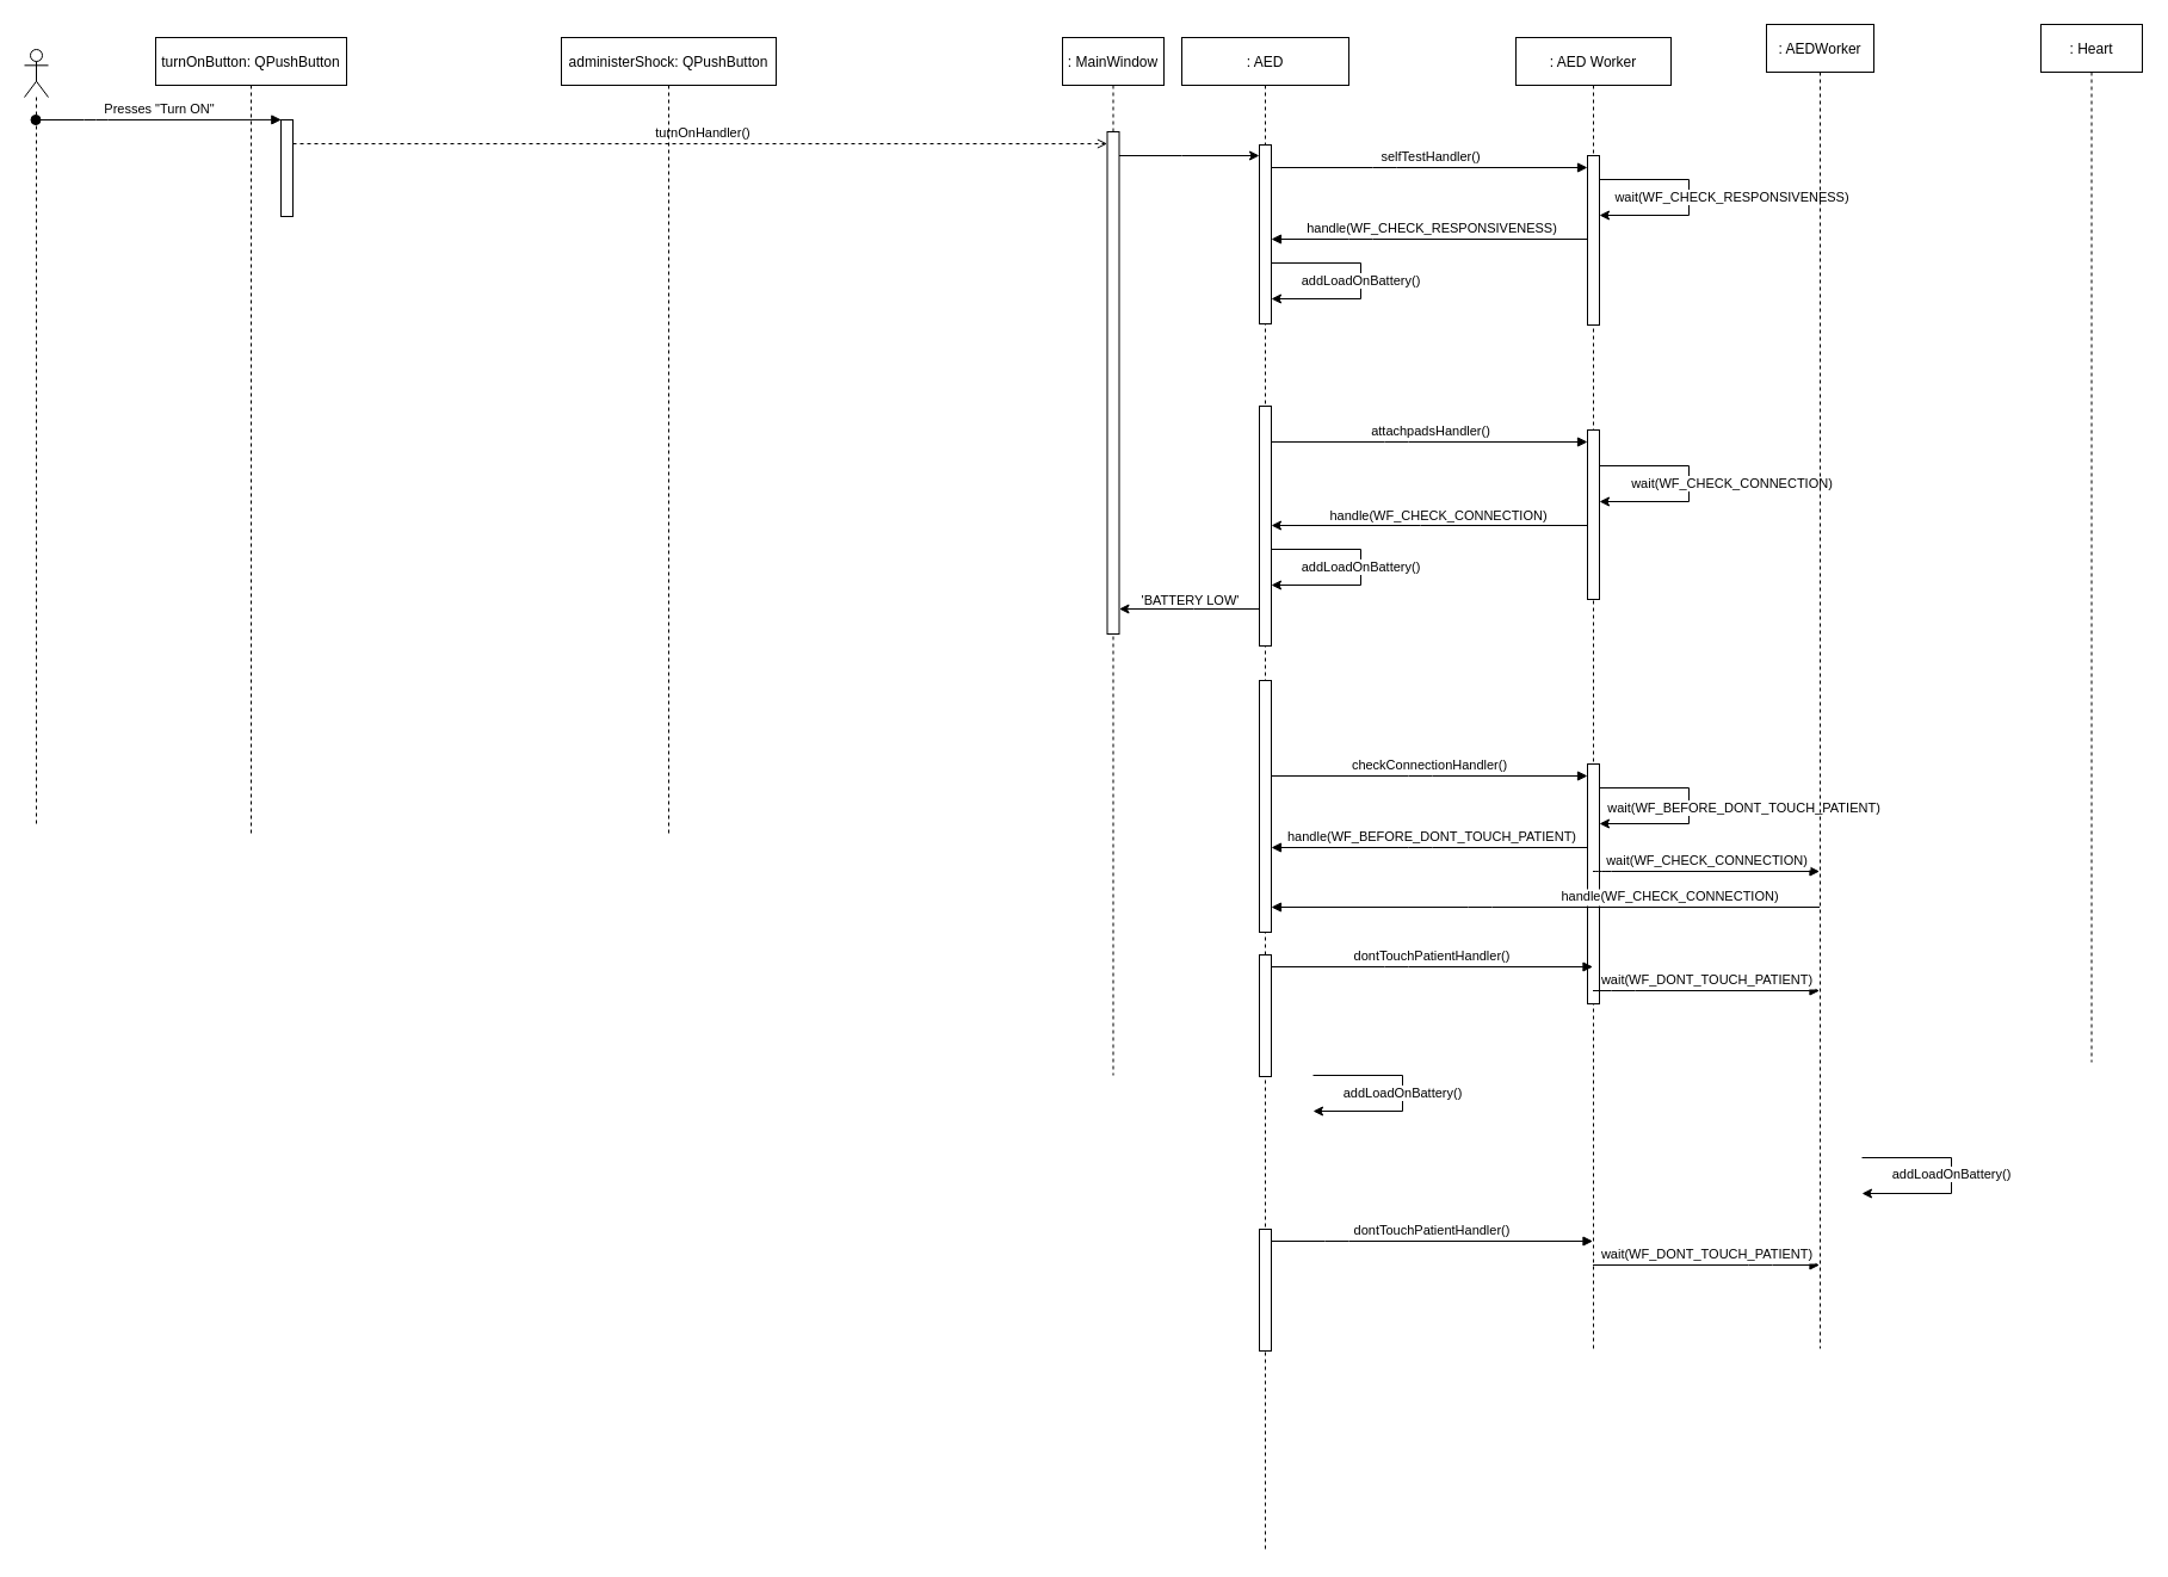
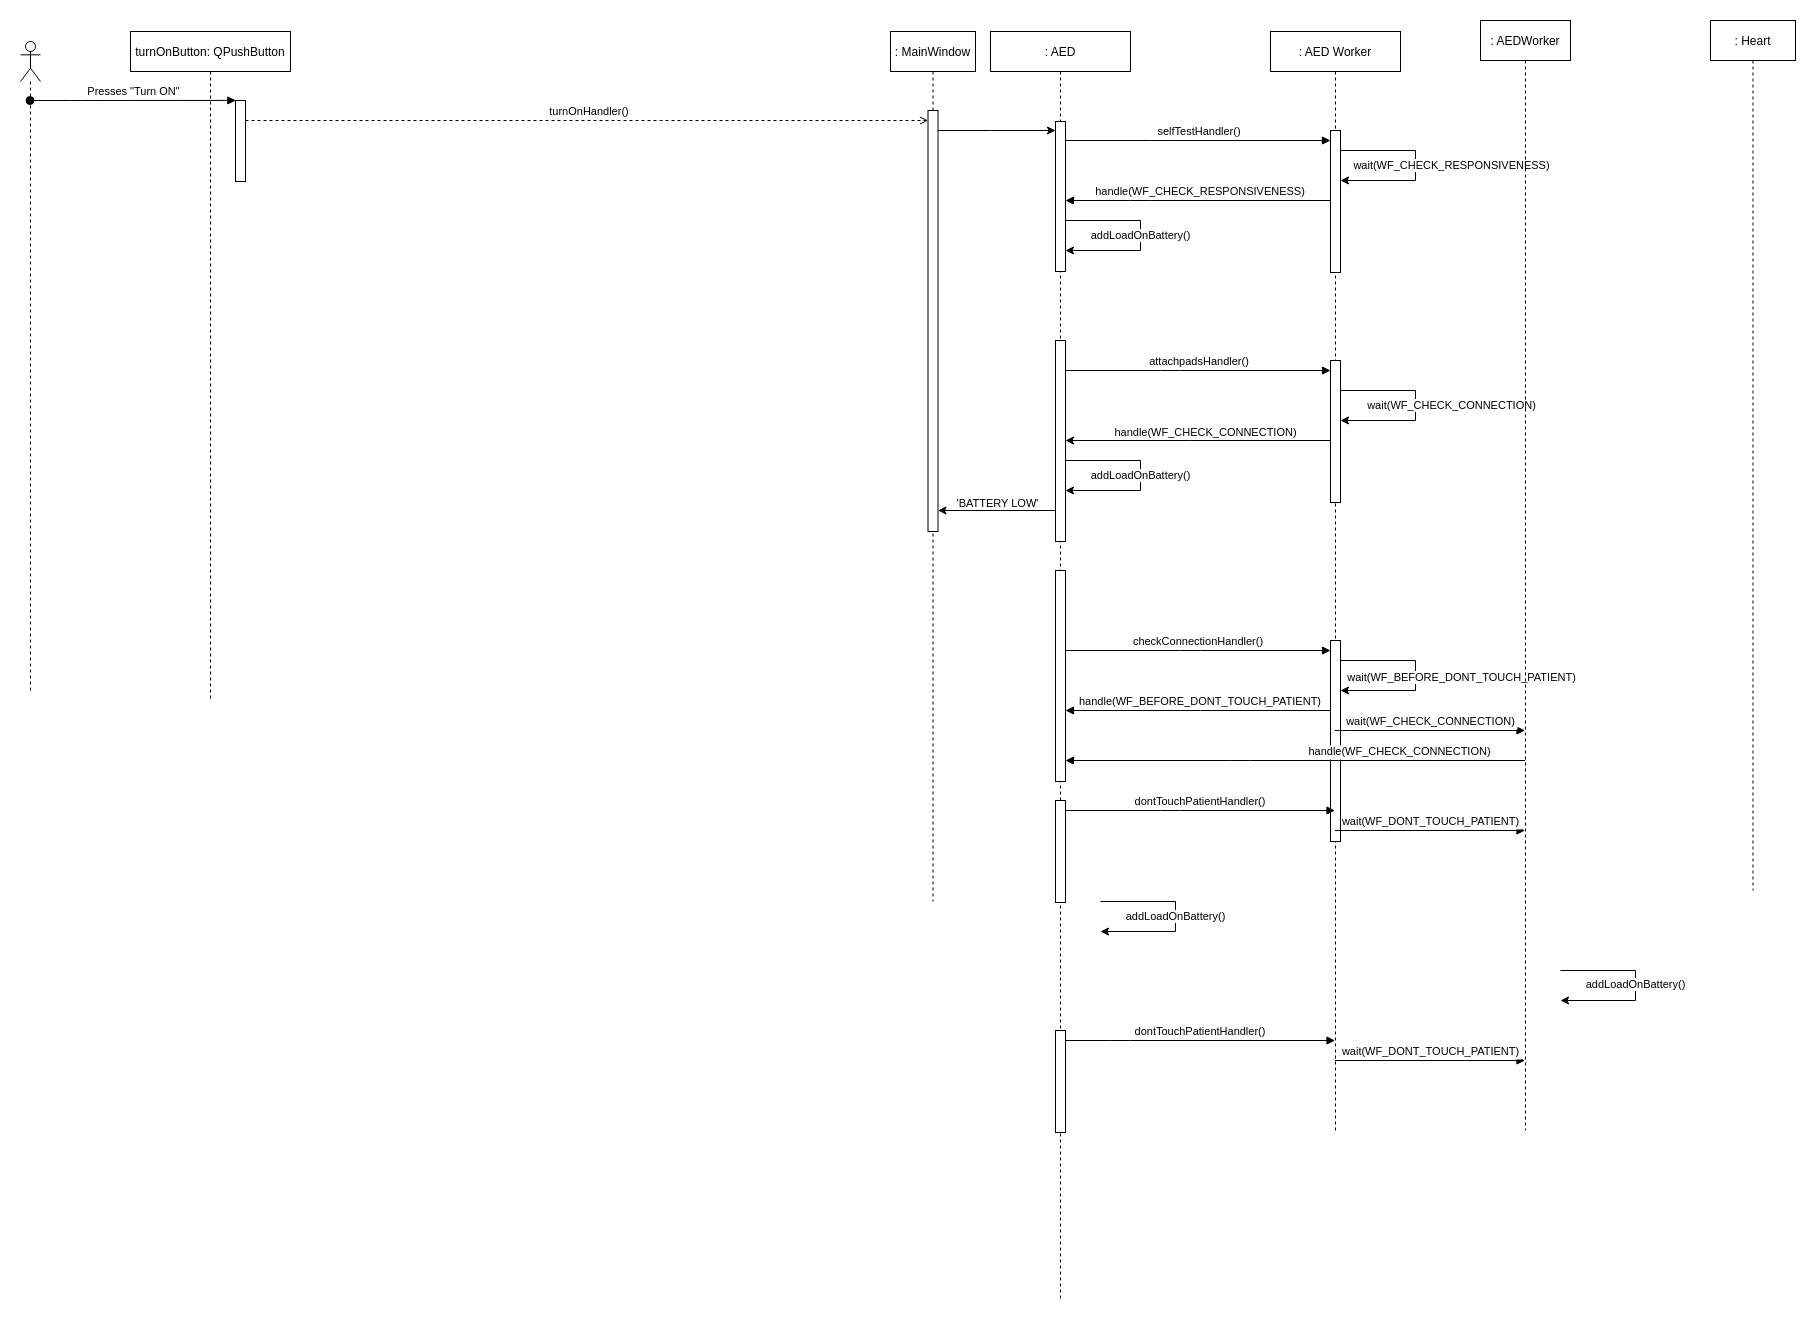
  <mxCell id="0" />
  <mxCell id="1" parent="0" />
  <mxCell id="2" value=": AED Worker" style="shape=umlLifeline;perimeter=lifelinePerimeter;container=1;collapsible=0;recursiveResize=0;rounded=0;shadow=0;strokeWidth=1;" parent="1" vertex="1"><mxGeometry x="1270" y="31" width="130" height="1099" as="geometry" /></mxCell>
  <mxCell id="3" value="" style="html=1;points=[];perimeter=orthogonalPerimeter;" parent="2" vertex="1"><mxGeometry x="60" y="99" width="10" height="142" as="geometry" /></mxCell>
  <mxCell id="4" style="edgeStyle=orthogonalEdgeStyle;rounded=0;orthogonalLoop=1;jettySize=auto;html=1;" parent="2" source="3" target="3" edge="1"><mxGeometry relative="1" as="geometry"><mxPoint x="70" y="149" as="targetPoint" /><mxPoint x="70" y="119" as="sourcePoint" /><Array as="points"><mxPoint x="145" y="119" /><mxPoint x="145" y="149" /></Array></mxGeometry></mxCell>
  <mxCell id="5" value="wait(WF_CHECK_RESPONSIVENESS)" style="edgeLabel;html=1;align=center;verticalAlign=middle;resizable=0;points=[];" parent="4" vertex="1" connectable="0"><mxGeometry x="-0.015" y="-1" relative="1" as="geometry"><mxPoint x="36" as="offset" /></mxGeometry></mxCell>
  <mxCell id="6" value="" style="html=1;points=[];perimeter=orthogonalPerimeter;" parent="2" vertex="1"><mxGeometry x="60" y="329" width="10" height="142" as="geometry" /></mxCell>
  <mxCell id="7" style="edgeStyle=orthogonalEdgeStyle;rounded=0;orthogonalLoop=1;jettySize=auto;html=1;" parent="2" source="6" target="6" edge="1"><mxGeometry relative="1" as="geometry"><mxPoint x="70" y="389" as="targetPoint" /><mxPoint x="70" y="359" as="sourcePoint" /><Array as="points"><mxPoint x="145" y="359" /><mxPoint x="145" y="389" /></Array></mxGeometry></mxCell>
  <mxCell id="8" value="wait(WF_CHECK_CONNECTION)" style="edgeLabel;html=1;align=center;verticalAlign=middle;resizable=0;points=[];" parent="7" vertex="1" connectable="0"><mxGeometry x="-0.015" y="-1" relative="1" as="geometry"><mxPoint x="36" as="offset" /></mxGeometry></mxCell>
  <mxCell id="9" value="" style="html=1;points=[];perimeter=orthogonalPerimeter;" parent="2" vertex="1"><mxGeometry x="60" y="609" width="10" height="201" as="geometry" /></mxCell>
  <mxCell id="10" style="edgeStyle=orthogonalEdgeStyle;rounded=0;orthogonalLoop=1;jettySize=auto;html=1;" parent="2" source="9" target="9" edge="1"><mxGeometry relative="1" as="geometry"><mxPoint x="70" y="659" as="targetPoint" /><mxPoint x="70" y="629" as="sourcePoint" /><Array as="points"><mxPoint x="145" y="629" /><mxPoint x="145" y="659" /></Array></mxGeometry></mxCell>
  <mxCell id="11" value="wait(WF_BEFORE_DONT_TOUCH_PATIENT)" style="edgeLabel;html=1;align=center;verticalAlign=middle;resizable=0;points=[];" parent="10" vertex="1" connectable="0"><mxGeometry x="-0.015" y="-1" relative="1" as="geometry"><mxPoint x="46" y="2" as="offset" /></mxGeometry></mxCell>
  <mxCell id="12" style="edgeStyle=orthogonalEdgeStyle;rounded=0;orthogonalLoop=1;jettySize=auto;html=1;" parent="1" source="6" target="23" edge="1"><mxGeometry relative="1" as="geometry"><mxPoint x="1280" y="450" as="sourcePoint" /><Array as="points"><mxPoint x="1190" y="440" /><mxPoint x="1190" y="440" /></Array></mxGeometry></mxCell>
  <mxCell id="13" value="handle(WF_CHECK_CONNECTION)" style="edgeLabel;html=1;align=center;verticalAlign=middle;resizable=0;points=[];" parent="12" vertex="1" connectable="0"><mxGeometry x="-0.445" relative="1" as="geometry"><mxPoint x="-52" y="-9" as="offset" /></mxGeometry></mxCell>
  <mxCell id="14" value=": AEDWorker" style="shape=umlLifeline;perimeter=lifelinePerimeter;container=1;collapsible=0;recursiveResize=0;rounded=0;shadow=0;strokeWidth=1;" parent="1" vertex="1"><mxGeometry x="1480" y="20" width="90" height="1110" as="geometry" /></mxCell>
  <mxCell id="15" value=": Heart" style="shape=umlLifeline;perimeter=lifelinePerimeter;container=1;collapsible=0;recursiveResize=0;rounded=0;shadow=0;strokeWidth=1;" parent="1" vertex="1"><mxGeometry x="1710" y="20" width="85" height="870" as="geometry" /></mxCell>
  <mxCell id="16" value="" style="shape=umlLifeline;participant=umlActor;perimeter=lifelinePerimeter;whiteSpace=wrap;html=1;container=1;collapsible=0;recursiveResize=0;verticalAlign=top;spacingTop=36;outlineConnect=0;" parent="1" vertex="1"><mxGeometry x="20" y="41" width="20" height="649" as="geometry" /></mxCell>
  <mxCell id="17" value=" Presses &quot;Turn ON&quot;" style="verticalAlign=bottom;startArrow=oval;endArrow=block;startSize=8;shadow=0;strokeWidth=1;startFill=1;entryX=0.031;entryY=-0.001;entryDx=0;entryDy=0;entryPerimeter=0;" parent="1" source="16" target="29" edge="1"><mxGeometry x="0.008" relative="1" as="geometry"><mxPoint x="780" y="100" as="sourcePoint" /><Array as="points"><mxPoint x="80" y="100" /></Array><mxPoint as="offset" /></mxGeometry></mxCell>
  <mxCell id="18" value=": AED" style="shape=umlLifeline;perimeter=lifelinePerimeter;container=1;collapsible=0;recursiveResize=0;rounded=0;shadow=0;strokeWidth=1;" parent="1" vertex="1"><mxGeometry x="990" y="31" width="140" height="1269" as="geometry" /></mxCell>
  <mxCell id="19" style="edgeStyle=orthogonalEdgeStyle;rounded=0;orthogonalLoop=1;jettySize=auto;html=1;" parent="18" source="21" target="21" edge="1"><mxGeometry relative="1" as="geometry"><mxPoint x="190" y="219" as="targetPoint" /><Array as="points"><mxPoint x="150" y="189" /><mxPoint x="150" y="219" /></Array></mxGeometry></mxCell>
  <mxCell id="20" value="addLoadOnBattery()" style="edgeLabel;html=1;align=center;verticalAlign=middle;resizable=0;points=[];" parent="19" vertex="1" connectable="0"><mxGeometry x="-0.015" y="-1" relative="1" as="geometry"><mxPoint as="offset" /></mxGeometry></mxCell>
  <mxCell id="21" value="" style="html=1;points=[];perimeter=orthogonalPerimeter;" parent="18" vertex="1"><mxGeometry x="65" y="90" width="10" height="150" as="geometry" /></mxCell>
  <mxCell id="22" value="" style="html=1;points=[];perimeter=orthogonalPerimeter;" parent="18" vertex="1"><mxGeometry x="65" y="539" width="10" height="211" as="geometry" /></mxCell>
  <mxCell id="23" value="" style="html=1;points=[];perimeter=orthogonalPerimeter;" parent="18" vertex="1"><mxGeometry x="65" y="309" width="10" height="201" as="geometry" /></mxCell>
  <mxCell id="24" value="" style="html=1;points=[];perimeter=orthogonalPerimeter;" parent="18" vertex="1"><mxGeometry x="65" y="769" width="10" height="102" as="geometry" /></mxCell>
  <mxCell id="25" value="" style="html=1;points=[];perimeter=orthogonalPerimeter;" parent="18" vertex="1"><mxGeometry x="65" y="999" width="10" height="102" as="geometry" /></mxCell>
  <mxCell id="26" style="edgeStyle=orthogonalEdgeStyle;rounded=0;orthogonalLoop=1;jettySize=auto;html=1;" parent="18" edge="1"><mxGeometry relative="1" as="geometry"><mxPoint x="75" y="459" as="targetPoint" /><mxPoint x="75" y="429" as="sourcePoint" /><Array as="points"><mxPoint x="150" y="429" /><mxPoint x="150" y="459" /></Array></mxGeometry></mxCell>
  <mxCell id="27" value="addLoadOnBattery()" style="edgeLabel;html=1;align=center;verticalAlign=middle;resizable=0;points=[];" parent="26" vertex="1" connectable="0"><mxGeometry x="-0.015" y="-1" relative="1" as="geometry"><mxPoint as="offset" /></mxGeometry></mxCell>
  <mxCell id="28" value="turnOnButton: QPushButton" style="shape=umlLifeline;perimeter=lifelinePerimeter;container=1;collapsible=0;recursiveResize=0;rounded=0;shadow=0;strokeWidth=1;" parent="1" vertex="1"><mxGeometry x="130" y="31" width="160" height="669" as="geometry" /></mxCell>
  <mxCell id="29" value="" style="html=1;points=[];perimeter=orthogonalPerimeter;" parent="28" vertex="1"><mxGeometry x="105" y="69" width="10" height="81" as="geometry" /></mxCell>
  <mxCell id="30" value=" turnOnHandler()" style="verticalAlign=bottom;endArrow=open;shadow=0;strokeWidth=1;dashed=1;endFill=0;" parent="1" source="29" target="35" edge="1"><mxGeometry x="0.007" relative="1" as="geometry"><mxPoint x="660" y="289" as="sourcePoint" /><mxPoint x="941" y="289" as="targetPoint" /><mxPoint as="offset" /><Array as="points"><mxPoint x="650" y="120" /></Array></mxGeometry></mxCell>
  <mxCell id="31" value=" selfTestHandler()" style="verticalAlign=bottom;endArrow=block;shadow=0;strokeWidth=1;endFill=1;" parent="1" source="21" target="3" edge="1"><mxGeometry x="0.008" relative="1" as="geometry"><mxPoint x="1068.43" y="154.376" as="sourcePoint" /><mxPoint x="1230" y="140" as="targetPoint" /><mxPoint as="offset" /><Array as="points"><mxPoint x="1160" y="140" /></Array></mxGeometry></mxCell>
  <mxCell id="32" value=" attachpadsHandler()" style="verticalAlign=bottom;endArrow=block;shadow=0;strokeWidth=1;endFill=1;" parent="1" source="23" target="6" edge="1"><mxGeometry x="0.008" relative="1" as="geometry"><mxPoint x="1205" y="391" as="sourcePoint" /><mxPoint x="1300" y="370" as="targetPoint" /><mxPoint as="offset" /><Array as="points"><mxPoint x="1170" y="370" /></Array></mxGeometry></mxCell>
  <mxCell id="33" value=" checkConnectionHandler()" style="verticalAlign=bottom;endArrow=block;shadow=0;strokeWidth=1;endFill=1;" parent="1" source="22" target="9" edge="1"><mxGeometry x="0.007" relative="1" as="geometry"><mxPoint x="1170" y="600" as="sourcePoint" /><mxPoint x="1260.78" y="648.35" as="targetPoint" /><mxPoint as="offset" /><Array as="points"><mxPoint x="1190" y="650" /></Array></mxGeometry></mxCell>
  <mxCell id="34" value=": MainWindow" style="shape=umlLifeline;perimeter=lifelinePerimeter;container=1;collapsible=0;recursiveResize=0;rounded=0;shadow=0;strokeWidth=1;" parent="1" vertex="1"><mxGeometry x="890" y="31" width="85" height="870" as="geometry" /></mxCell>
  <mxCell id="35" value="" style="html=1;points=[];perimeter=orthogonalPerimeter;" parent="34" vertex="1"><mxGeometry x="37.5" y="79" width="10" height="421" as="geometry" /></mxCell>
- <mxCell id="36" value="administerShock: QPushButton" style="shape=umlLifeline;perimeter=lifelinePerimeter;container=1;collapsible=0;recursiveResize=0;rounded=0;shadow=0;strokeWidth=1;" parent="1" vertex="1"><mxGeometry x="470" y="31" width="180" height="669" as="geometry" /></mxCell>
  <mxCell id="37" value="wait(WF_CHECK_CONNECTION)" style="verticalAlign=bottom;endArrow=block;shadow=0;strokeWidth=1;endFill=1;" parent="1" source="2" target="14" edge="1"><mxGeometry x="0.007" relative="1" as="geometry"><mxPoint x="1270" y="710" as="sourcePoint" /><mxPoint x="1530" y="710" as="targetPoint" /><mxPoint as="offset" /><Array as="points"><mxPoint x="1340" y="730" /></Array></mxGeometry></mxCell>
  <mxCell id="38" value="dontTouchPatientHandler()" style="verticalAlign=bottom;endArrow=block;shadow=0;strokeWidth=1;endFill=1;" parent="1" source="24" target="2" edge="1"><mxGeometry x="0.004" relative="1" as="geometry"><mxPoint x="1070" y="810" as="sourcePoint" /><mxPoint x="1265.78" y="810.35" as="targetPoint" /><mxPoint as="offset" /><Array as="points"><mxPoint x="1170" y="810" /></Array></mxGeometry></mxCell>
  <mxCell id="39" value="dontTouchPatientHandler()" style="verticalAlign=bottom;endArrow=block;shadow=0;strokeWidth=1;endFill=1;" parent="1" source="25" target="2" edge="1"><mxGeometry x="0.004" relative="1" as="geometry"><mxPoint x="1130" y="1040" as="sourcePoint" /><mxPoint x="1210" y="1040" as="targetPoint" /><mxPoint as="offset" /><Array as="points"><mxPoint x="1120" y="1040" /></Array></mxGeometry></mxCell>
  <mxCell id="40" value="wait(WF_DONT_TOUCH_PATIENT)" style="verticalAlign=bottom;endArrow=block;shadow=0;strokeWidth=1;endFill=1;" parent="1" source="2" target="14" edge="1"><mxGeometry x="0.007" relative="1" as="geometry"><mxPoint x="1280" y="1070" as="sourcePoint" /><mxPoint x="1540" y="1070" as="targetPoint" /><mxPoint as="offset" /><Array as="points"><mxPoint x="1360" y="830" /></Array></mxGeometry></mxCell>
  <mxCell id="41" value="wait(WF_DONT_TOUCH_PATIENT)" style="verticalAlign=bottom;endArrow=block;shadow=0;strokeWidth=1;endFill=1;" parent="1" source="2" target="14" edge="1"><mxGeometry x="0.007" relative="1" as="geometry"><mxPoint x="1380" y="1060" as="sourcePoint" /><mxPoint x="1640" y="1060" as="targetPoint" /><mxPoint as="offset" /><Array as="points"><mxPoint x="1475" y="1060" /></Array></mxGeometry></mxCell>
  <mxCell id="42" value="handle(WF_CHECK_RESPONSIVENESS)" style="verticalAlign=bottom;endArrow=block;shadow=0;strokeWidth=1;endFill=1;" parent="1" source="3" target="21" edge="1"><mxGeometry x="-0.02" relative="1" as="geometry"><mxPoint x="1200" y="200" as="sourcePoint" /><mxPoint x="1170" y="200" as="targetPoint" /><mxPoint as="offset" /><Array as="points"><mxPoint x="1140" y="200" /></Array></mxGeometry></mxCell>
  <mxCell id="43" style="edgeStyle=orthogonalEdgeStyle;rounded=0;orthogonalLoop=1;jettySize=auto;html=1;" parent="1" edge="1"><mxGeometry relative="1" as="geometry"><mxPoint x="1100" y="931" as="targetPoint" /><mxPoint x="1100" y="901" as="sourcePoint" /><Array as="points"><mxPoint x="1175" y="901" /><mxPoint x="1175" y="931" /></Array></mxGeometry></mxCell>
  <mxCell id="44" value="addLoadOnBattery()" style="edgeLabel;html=1;align=center;verticalAlign=middle;resizable=0;points=[];" parent="43" vertex="1" connectable="0"><mxGeometry x="-0.015" y="-1" relative="1" as="geometry"><mxPoint as="offset" /></mxGeometry></mxCell>
  <mxCell id="45" style="edgeStyle=orthogonalEdgeStyle;rounded=0;orthogonalLoop=1;jettySize=auto;html=1;" parent="1" edge="1"><mxGeometry relative="1" as="geometry"><mxPoint x="1560" y="1000.003" as="targetPoint" /><mxPoint x="1560" y="970.003" as="sourcePoint" /><Array as="points"><mxPoint x="1635" y="969.96" /><mxPoint x="1635" y="999.96" /></Array></mxGeometry></mxCell>
  <mxCell id="46" value="addLoadOnBattery()" style="edgeLabel;html=1;align=center;verticalAlign=middle;resizable=0;points=[];" parent="45" vertex="1" connectable="0"><mxGeometry x="-0.015" y="-1" relative="1" as="geometry"><mxPoint as="offset" /></mxGeometry></mxCell>
  <mxCell id="47" value="handle(WF_CHECK_CONNECTION)" style="verticalAlign=bottom;endArrow=block;shadow=0;strokeWidth=1;endFill=1;" parent="1" source="14" target="22" edge="1"><mxGeometry x="-0.458" relative="1" as="geometry"><mxPoint x="1210" y="690" as="sourcePoint" /><mxPoint x="1470" y="690" as="targetPoint" /><mxPoint as="offset" /><Array as="points"><mxPoint x="1240" y="760" /></Array></mxGeometry></mxCell>
  <mxCell id="48" value="handle(WF_BEFORE_DONT_TOUCH_PATIENT)" style="verticalAlign=bottom;endArrow=block;shadow=0;strokeWidth=1;endFill=1;" parent="1" source="9" target="22" edge="1"><mxGeometry x="-0.019" relative="1" as="geometry"><mxPoint x="1220" y="690" as="sourcePoint" /><mxPoint x="1130" y="690" as="targetPoint" /><mxPoint as="offset" /><Array as="points"><mxPoint x="1190" y="710" /></Array></mxGeometry></mxCell>
  <mxCell id="49" style="edgeStyle=orthogonalEdgeStyle;rounded=0;orthogonalLoop=1;jettySize=auto;html=1;" parent="1" source="35" target="21" edge="1"><mxGeometry relative="1" as="geometry"><Array as="points"><mxPoint x="990" y="130" /><mxPoint x="990" y="130" /></Array></mxGeometry></mxCell>
  <mxCell id="50" style="edgeStyle=orthogonalEdgeStyle;rounded=0;orthogonalLoop=1;jettySize=auto;html=1;" parent="1" source="23" target="35" edge="1"><mxGeometry relative="1" as="geometry"><Array as="points"><mxPoint x="1000" y="510" /><mxPoint x="1000" y="510" /></Array></mxGeometry></mxCell>
  <mxCell id="51" value="'BATTERY LOW'" style="edgeLabel;html=1;align=center;verticalAlign=middle;resizable=0;points=[];" parent="50" vertex="1" connectable="0"><mxGeometry x="-0.003" y="-1" relative="1" as="geometry"><mxPoint y="-7" as="offset" /></mxGeometry></mxCell>
